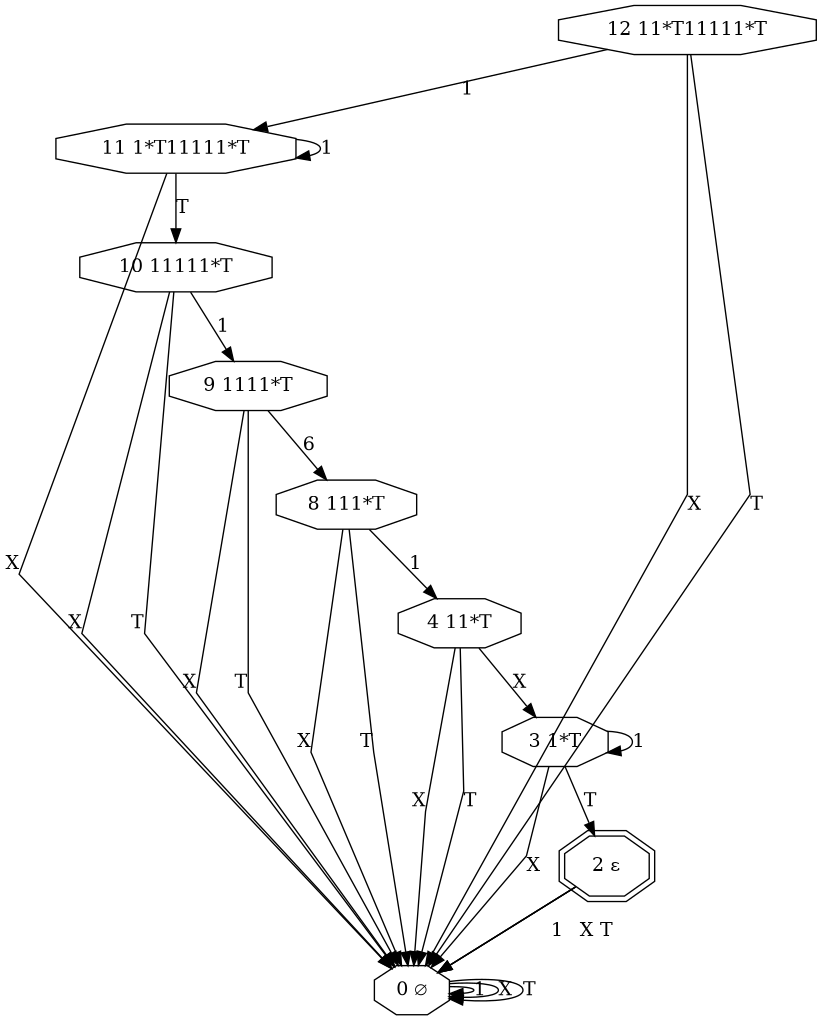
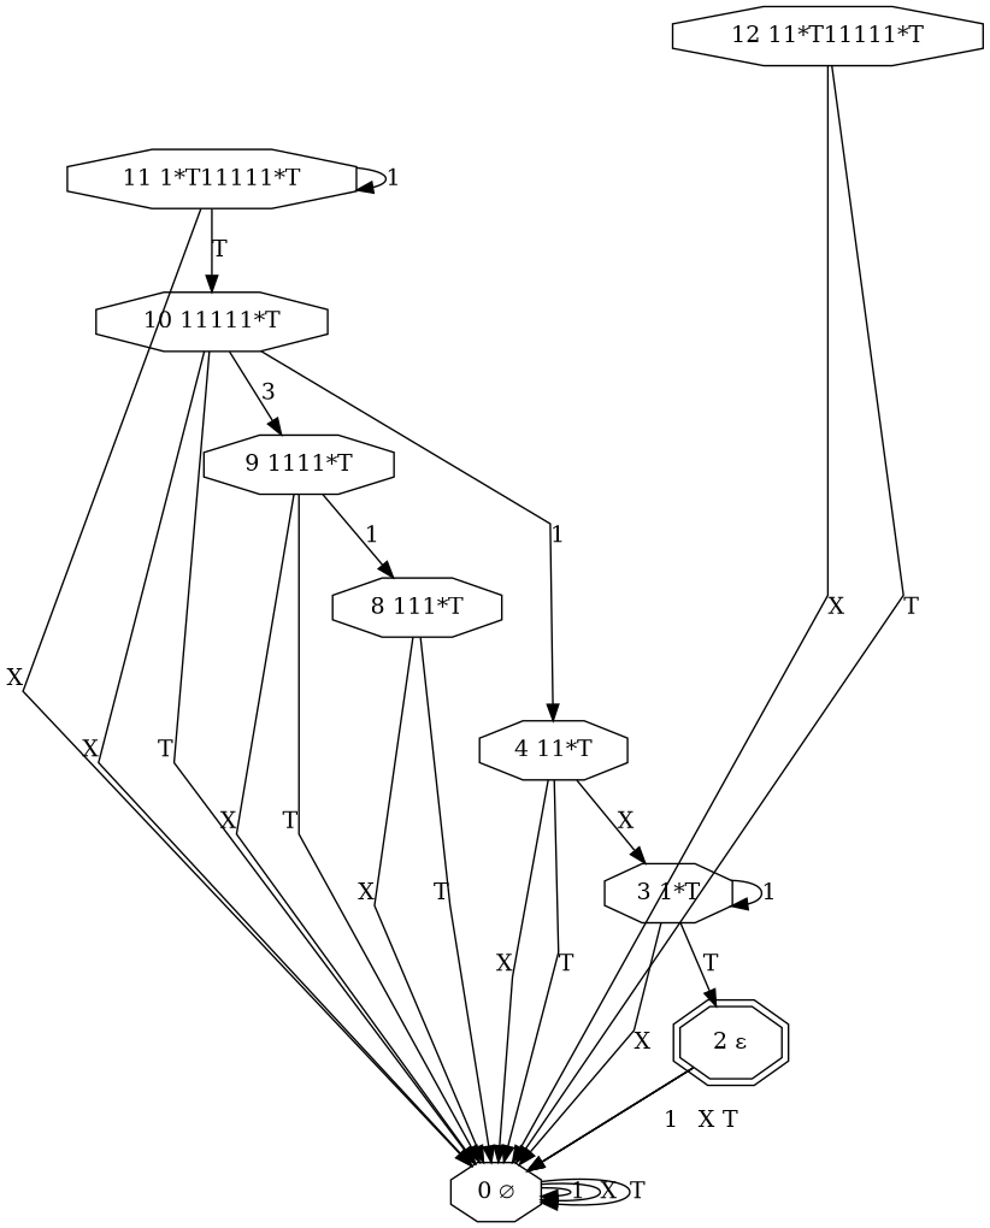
  digraph {
    splines=false
    node [shape=octagon]
    n1 [label="12 11*T11111*T"]
    n2 [label="11 1*T11111*T"]
    n3 [label="0 &#8709;"]
    n4 [label="10 11111*T"]
    n5 [label="9 1111*T"]
    n6 [label="8 111*T"]
    n7 [label="4 11*T"]
    n8 [label="3 1*T"]
    n9 [label="2 &#949;" shape=doubleoctagon]
-   n1 -> n2 [label=1]
    n1 -> n3 [label=X]
    n1 -> n3 [label=T]
    n2 -> n2 [label=1]
    n2 -> n3 [label=X]
    n2 -> n4 [label=T]
    n3 -> n3 [label=1]
    n3 -> n3 [label=X]
    n3 -> n3 [label=T]
    n4 -> n3 [label=X]
    n4 -> n3 [label=T]
-   n4 -> n5 [label=1]
+   n4 -> n5 [label=3]
    n5 -> n3 [label=X]
    n5 -> n3 [label=T]
-   n5 -> n6 [label=6]
+   n5 -> n6 [label=1]
    n6 -> n3 [label=X]
    n6 -> n3 [label=T]
-   n6 -> n7 [label=1]
+   n4 -> n7 [label=1]
    n7 -> n3 [label=X]
    n7 -> n3 [label=T]
    n7 -> n8 [label=X]
    n8 -> n3 [label=X]
    n8 -> n8 [label=1]
    n8 -> n9 [label=T]
    n9 -> n3 [label=1]
    n9 -> n3 [label=X]
    n9 -> n3 [label=T]
  }
